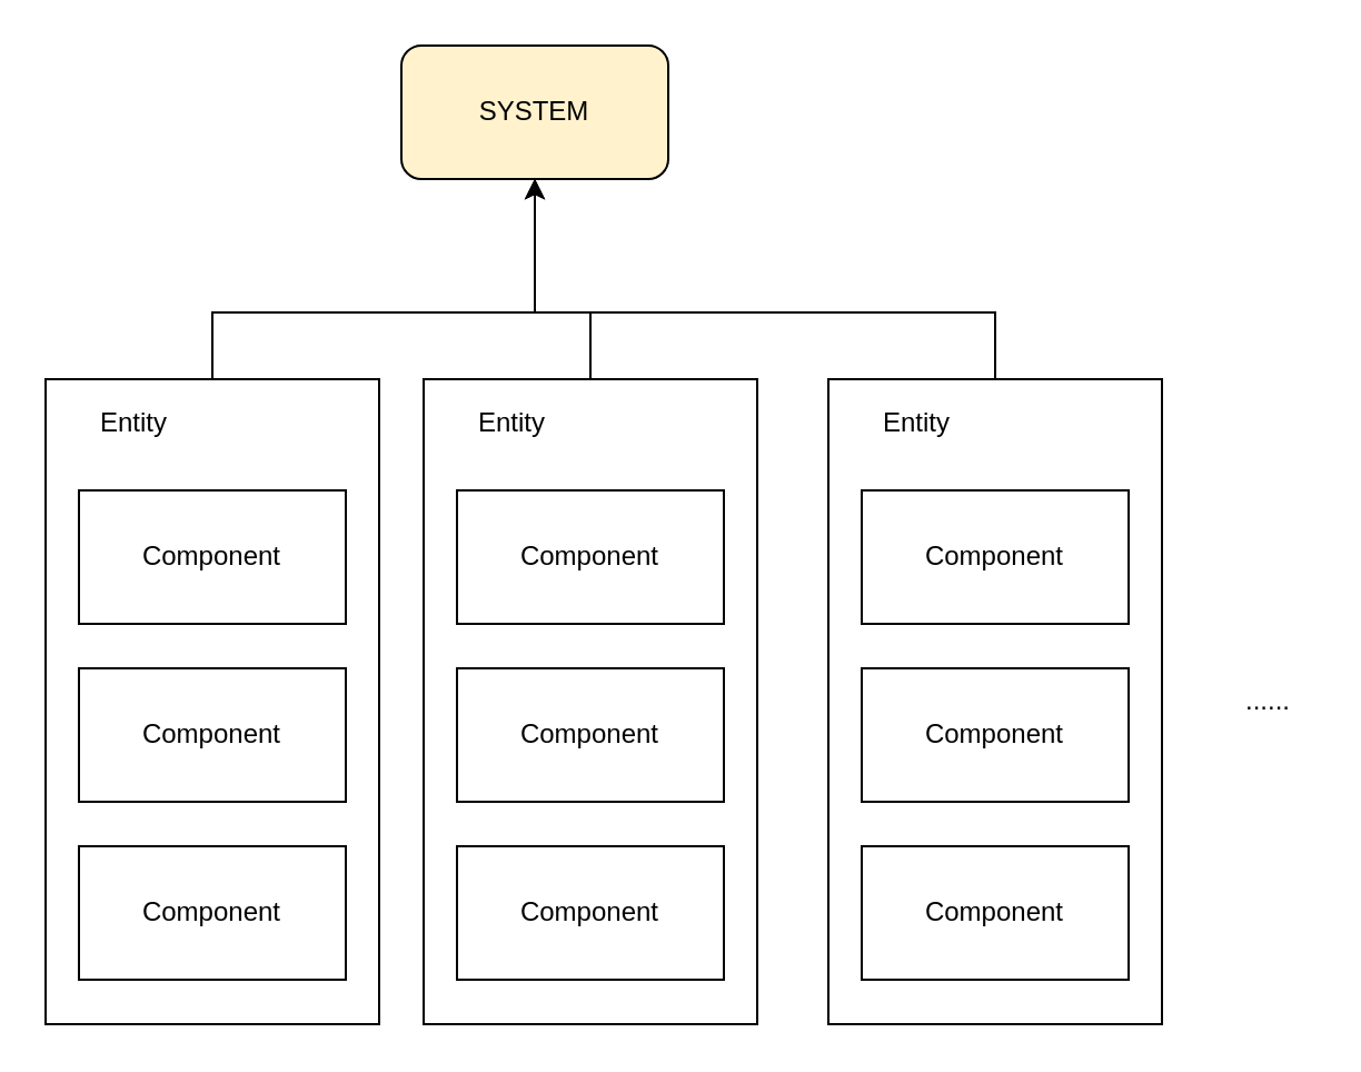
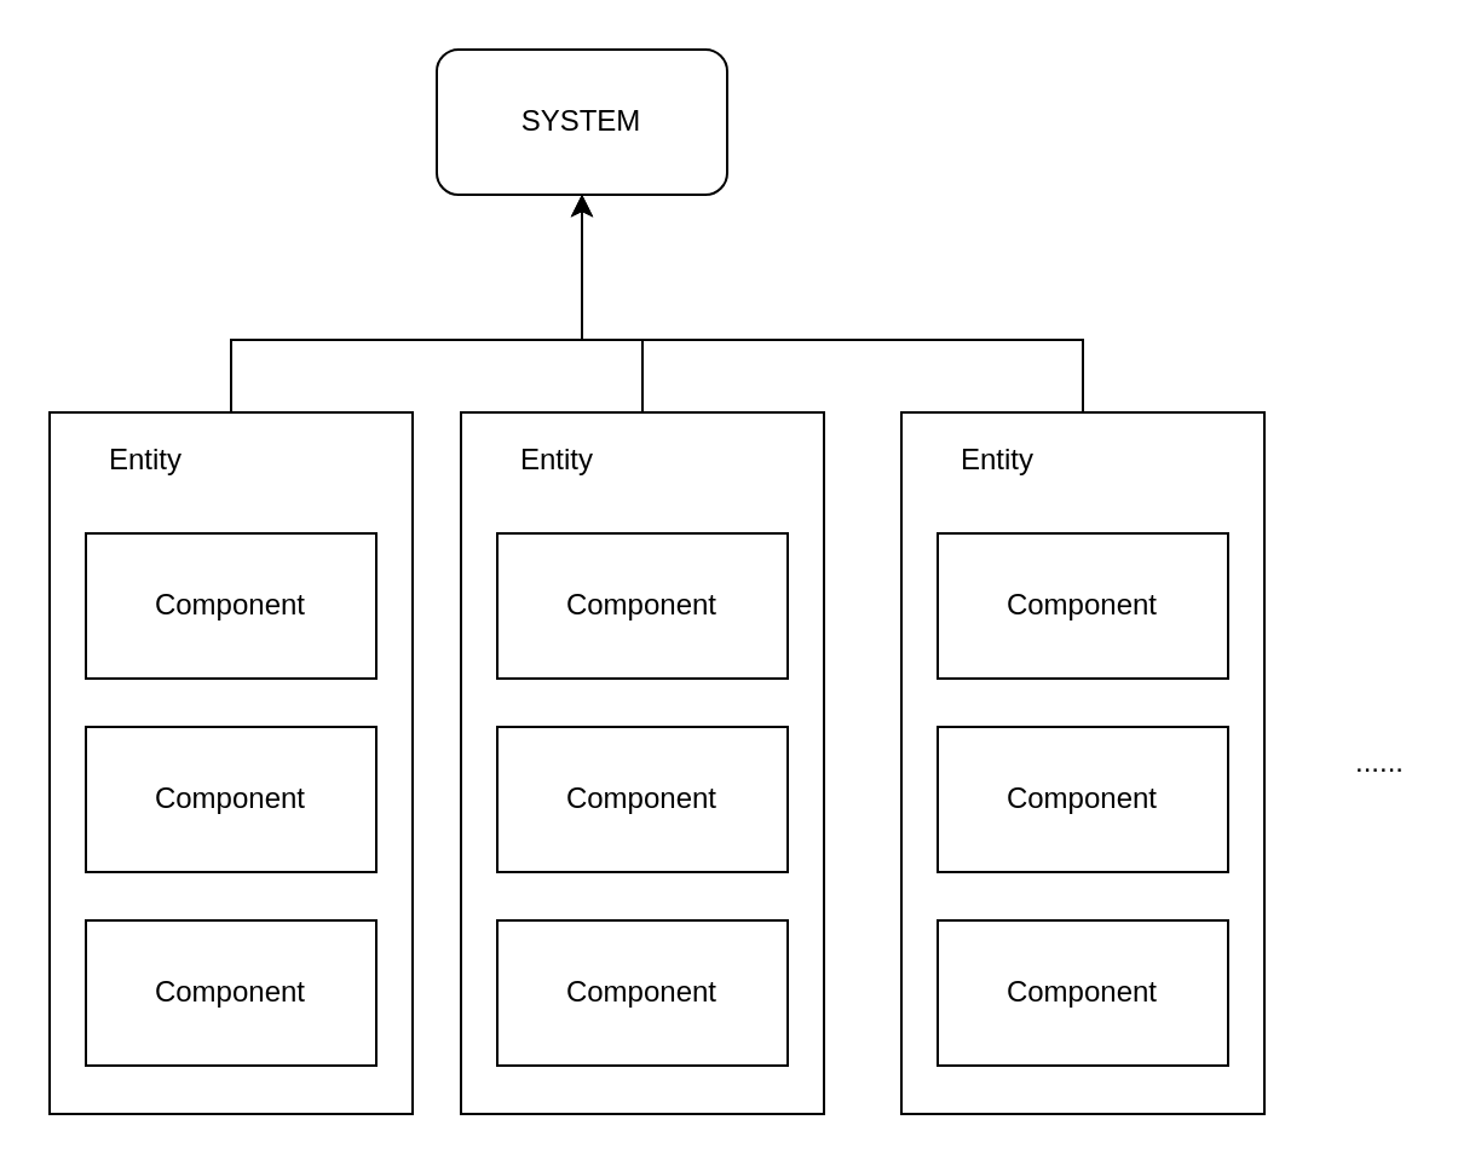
  <mxCell id="0" />
  <mxCell id="1" parent="0" />
- <mxCell id="2" value="SYSTEM" style="rounded=1;whiteSpace=wrap;html=1;fillColor=#fff2cc;" vertex="1" parent="1"><mxGeometry x="180" y="20" width="120" height="60" as="geometry" /></mxCell>
+ <mxCell id="2" value="SYSTEM" style="rounded=1;whiteSpace=wrap;html=1;" vertex="1" parent="1"><mxGeometry x="180" y="20" width="120" height="60" as="geometry" /></mxCell>
  <mxCell id="3" style="edgeStyle=orthogonalEdgeStyle;rounded=0;orthogonalLoop=1;jettySize=auto;html=1;" edge="1" parent="1" source="4" target="2"><mxGeometry relative="1" as="geometry"><Array as="points"><mxPoint x="95" y="140" /><mxPoint x="240" y="140" /></Array></mxGeometry></mxCell>
  <mxCell id="4" value="" style="rounded=0;whiteSpace=wrap;html=1;" vertex="1" parent="1"><mxGeometry x="20" y="170" width="150" height="290" as="geometry" /></mxCell>
  <mxCell id="5" value="Entity" style="text;html=1;strokeColor=none;fillColor=none;align=center;verticalAlign=middle;whiteSpace=wrap;rounded=0;" vertex="1" parent="1"><mxGeometry x="40" y="180" width="40" height="20" as="geometry" /></mxCell>
  <mxCell id="6" value="Component" style="rounded=0;whiteSpace=wrap;html=1;" vertex="1" parent="1"><mxGeometry x="35" y="220" width="120" height="60" as="geometry" /></mxCell>
  <mxCell id="7" value="Component" style="rounded=0;whiteSpace=wrap;html=1;" vertex="1" parent="1"><mxGeometry x="35" y="300" width="120" height="60" as="geometry" /></mxCell>
  <mxCell id="8" value="Component" style="rounded=0;whiteSpace=wrap;html=1;" vertex="1" parent="1"><mxGeometry x="35" y="380" width="120" height="60" as="geometry" /></mxCell>
  <mxCell id="9" style="edgeStyle=orthogonalEdgeStyle;rounded=0;orthogonalLoop=1;jettySize=auto;html=1;" edge="1" parent="1" source="10" target="2"><mxGeometry relative="1" as="geometry"><Array as="points"><mxPoint x="265" y="140" /><mxPoint x="240" y="140" /></Array></mxGeometry></mxCell>
  <mxCell id="10" value="" style="rounded=0;whiteSpace=wrap;html=1;" vertex="1" parent="1"><mxGeometry x="190" y="170" width="150" height="290" as="geometry" /></mxCell>
  <mxCell id="11" value="Entity" style="text;html=1;strokeColor=none;fillColor=none;align=center;verticalAlign=middle;whiteSpace=wrap;rounded=0;" vertex="1" parent="1"><mxGeometry x="210" y="180" width="40" height="20" as="geometry" /></mxCell>
  <mxCell id="12" value="Component" style="rounded=0;whiteSpace=wrap;html=1;" vertex="1" parent="1"><mxGeometry x="205" y="220" width="120" height="60" as="geometry" /></mxCell>
  <mxCell id="13" value="Component" style="rounded=0;whiteSpace=wrap;html=1;" vertex="1" parent="1"><mxGeometry x="205" y="300" width="120" height="60" as="geometry" /></mxCell>
  <mxCell id="14" value="Component" style="rounded=0;whiteSpace=wrap;html=1;" vertex="1" parent="1"><mxGeometry x="205" y="380" width="120" height="60" as="geometry" /></mxCell>
  <mxCell id="15" style="edgeStyle=orthogonalEdgeStyle;rounded=0;orthogonalLoop=1;jettySize=auto;html=1;entryX=0.5;entryY=1;entryDx=0;entryDy=0;" edge="1" parent="1" source="16" target="2"><mxGeometry relative="1" as="geometry"><Array as="points"><mxPoint x="447" y="140" /><mxPoint x="240" y="140" /></Array></mxGeometry></mxCell>
  <mxCell id="16" value="" style="rounded=0;whiteSpace=wrap;html=1;" vertex="1" parent="1"><mxGeometry x="372" y="170" width="150" height="290" as="geometry" /></mxCell>
  <mxCell id="17" value="Entity" style="text;html=1;strokeColor=none;fillColor=none;align=center;verticalAlign=middle;whiteSpace=wrap;rounded=0;" vertex="1" parent="1"><mxGeometry x="392" y="180" width="40" height="20" as="geometry" /></mxCell>
  <mxCell id="18" value="Component" style="rounded=0;whiteSpace=wrap;html=1;" vertex="1" parent="1"><mxGeometry x="387" y="220" width="120" height="60" as="geometry" /></mxCell>
  <mxCell id="19" value="Component" style="rounded=0;whiteSpace=wrap;html=1;" vertex="1" parent="1"><mxGeometry x="387" y="300" width="120" height="60" as="geometry" /></mxCell>
  <mxCell id="20" value="Component" style="rounded=0;whiteSpace=wrap;html=1;" vertex="1" parent="1"><mxGeometry x="387" y="380" width="120" height="60" as="geometry" /></mxCell>
  <mxCell id="21" value="......" style="text;html=1;strokeColor=none;fillColor=none;align=center;verticalAlign=middle;whiteSpace=wrap;rounded=0;" vertex="1" parent="1"><mxGeometry x="550" y="305" width="40" height="20" as="geometry" /></mxCell>
